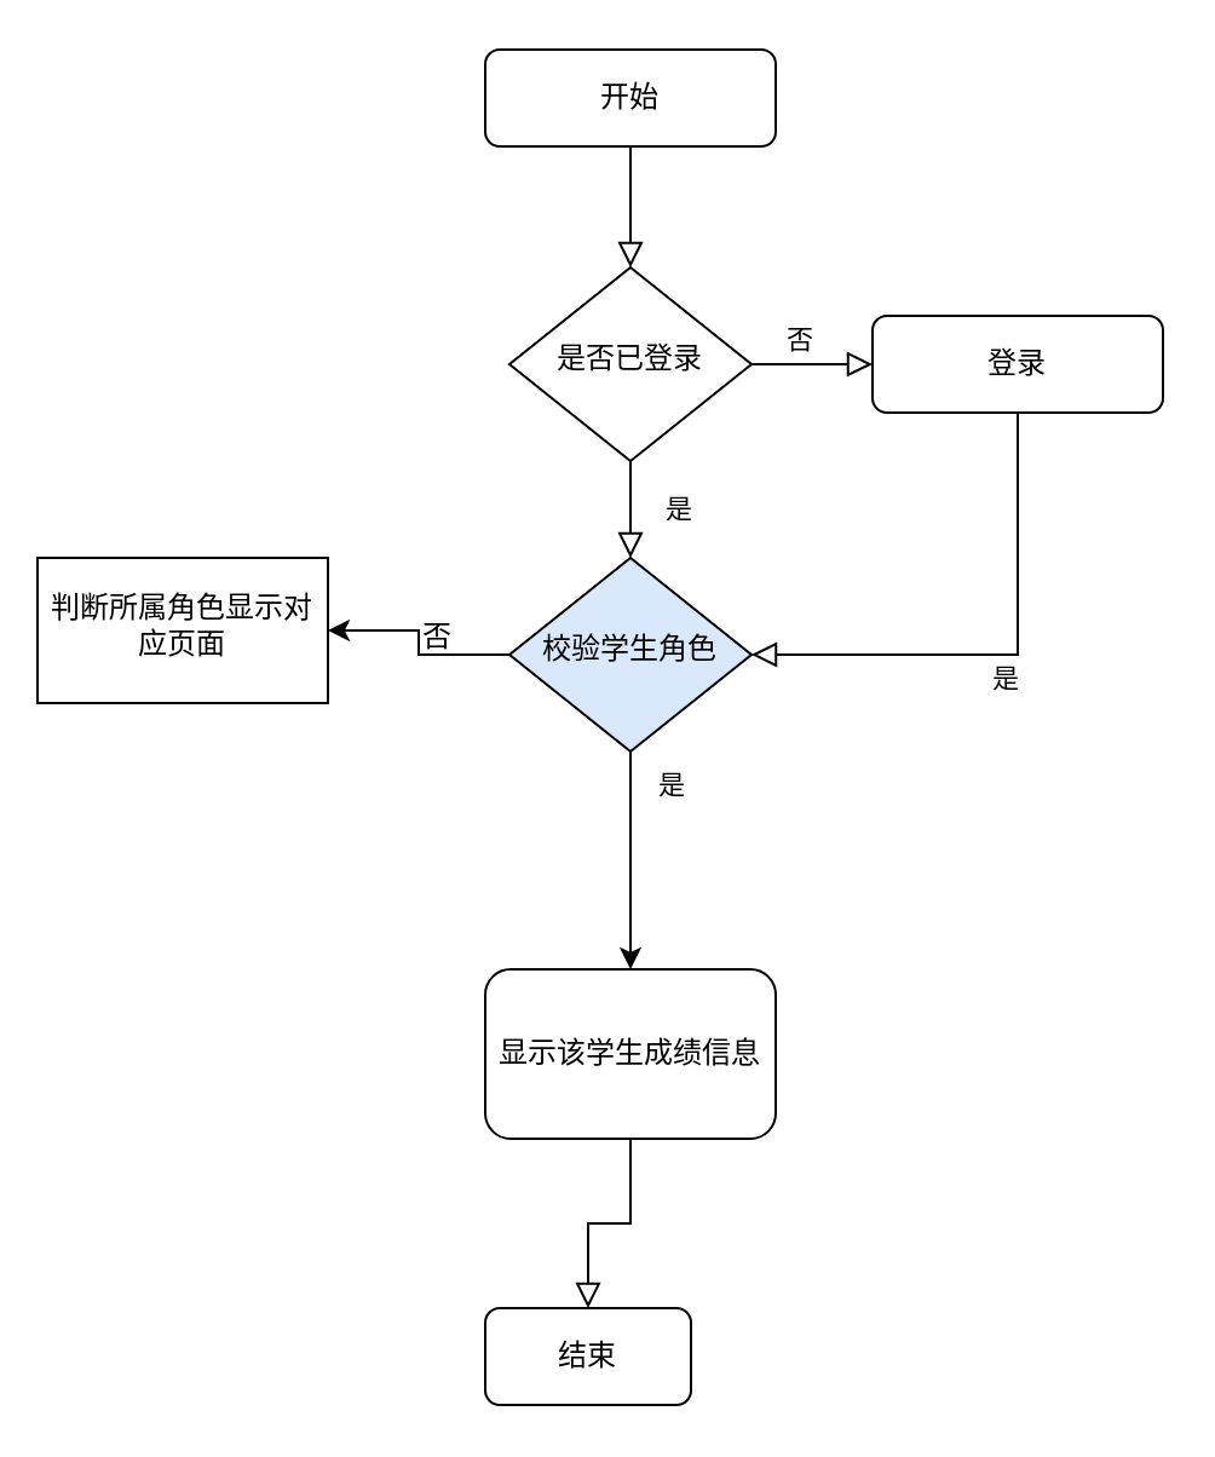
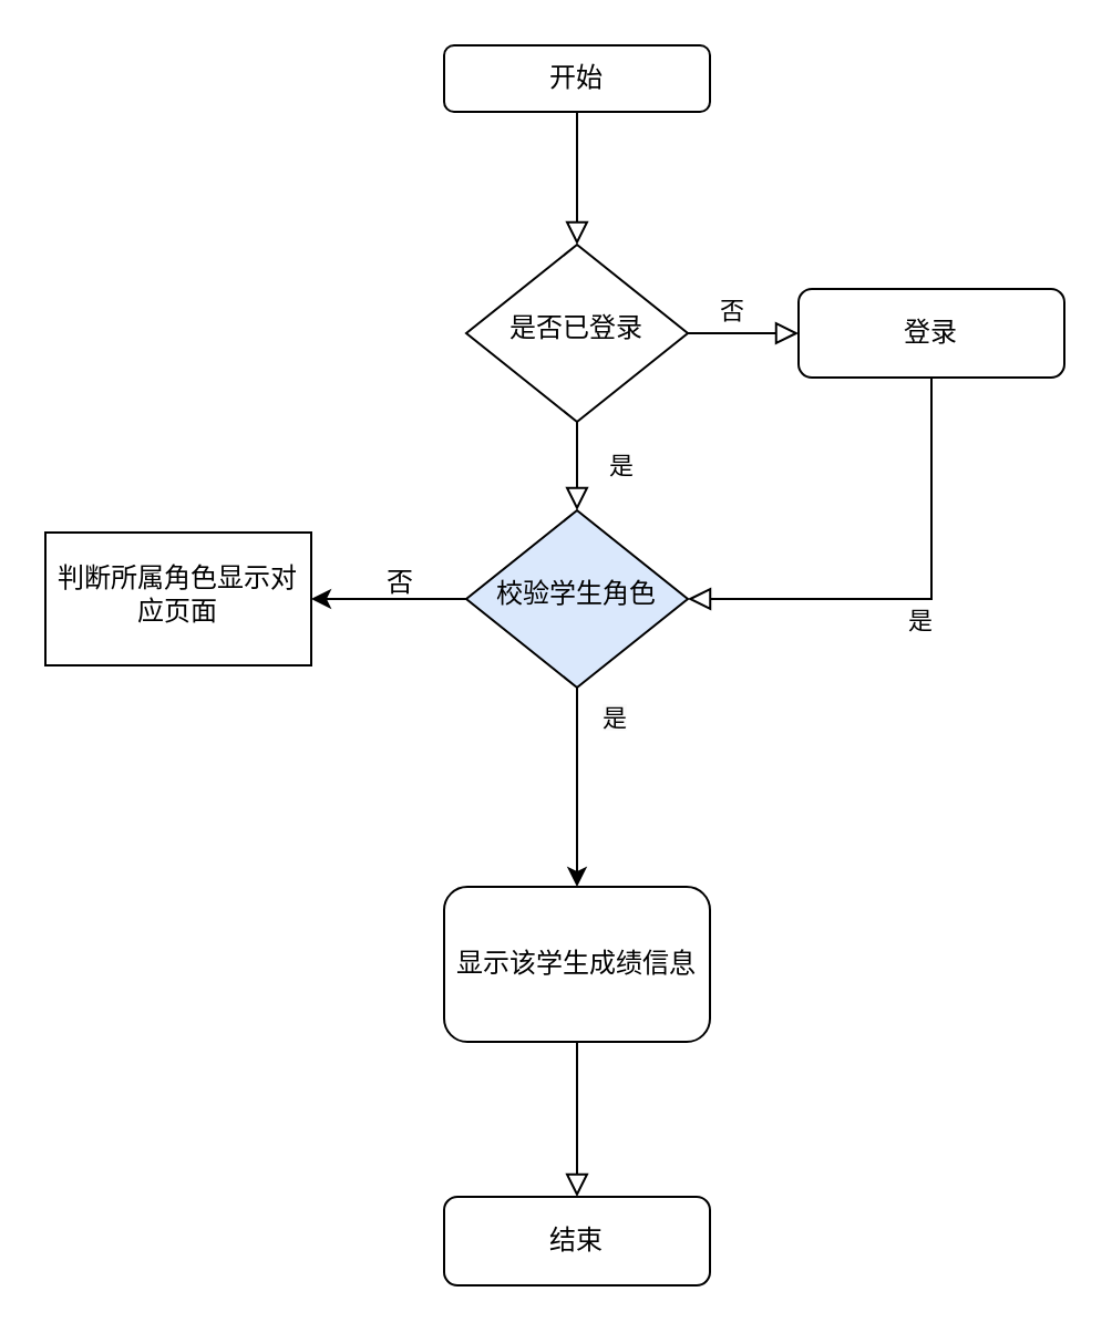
  <mxCell id="0" />
  <mxCell id="1" parent="0" />
  <mxCell id="2" value="" style="rounded=0;html=1;jettySize=auto;orthogonalLoop=1;fontSize=11;endArrow=block;endFill=0;endSize=8;strokeWidth=1;shadow=0;labelBackgroundColor=none;edgeStyle=orthogonalEdgeStyle;" edge="1" parent="1" source="3" target="6"><mxGeometry relative="1" as="geometry" /></mxCell>
- <mxCell id="3" value="开始" style="rounded=1;whiteSpace=wrap;html=1;fontSize=12;glass=0;strokeWidth=1;shadow=0;" vertex="1" parent="1"><mxGeometry x="200" y="20" width="120" height="40" as="geometry" /></mxCell>
+ <mxCell id="3" value="开始" style="rounded=1;whiteSpace=wrap;html=1;fontSize=12;glass=0;strokeWidth=1;shadow=0;" vertex="1" parent="1"><mxGeometry x="200" y="20" width="120" height="30" as="geometry" /></mxCell>
  <mxCell id="4" value="是" style="rounded=0;html=1;jettySize=auto;orthogonalLoop=1;fontSize=11;endArrow=block;endFill=0;endSize=8;strokeWidth=1;shadow=0;labelBackgroundColor=none;edgeStyle=orthogonalEdgeStyle;" edge="1" parent="1" source="6" target="12"><mxGeometry y="20" relative="1" as="geometry"><mxPoint as="offset" /></mxGeometry></mxCell>
  <mxCell id="5" value="否" style="edgeStyle=orthogonalEdgeStyle;rounded=0;html=1;jettySize=auto;orthogonalLoop=1;fontSize=11;endArrow=block;endFill=0;endSize=8;strokeWidth=1;shadow=0;labelBackgroundColor=none;" edge="1" parent="1" source="6" target="7"><mxGeometry x="-0.2" y="10" relative="1" as="geometry"><mxPoint as="offset" /></mxGeometry></mxCell>
  <mxCell id="6" value="是否已登录" style="rhombus;whiteSpace=wrap;html=1;shadow=0;fontFamily=Helvetica;fontSize=12;align=center;strokeWidth=1;spacing=6;spacingTop=-4;" vertex="1" parent="1"><mxGeometry x="210" y="110" width="100" height="80" as="geometry" /></mxCell>
  <mxCell id="7" value="登录" style="rounded=1;whiteSpace=wrap;html=1;fontSize=12;glass=0;strokeWidth=1;shadow=0;" vertex="1" parent="1"><mxGeometry x="360" y="130" width="120" height="40" as="geometry" /></mxCell>
  <mxCell id="8" value="" style="rounded=0;html=1;jettySize=auto;orthogonalLoop=1;fontSize=11;endArrow=block;endFill=0;endSize=8;strokeWidth=1;shadow=0;labelBackgroundColor=none;edgeStyle=orthogonalEdgeStyle;exitX=0.5;exitY=1;exitDx=0;exitDy=0;" edge="1" parent="1" source="14" target="13"><mxGeometry x="0.343" y="20" relative="1" as="geometry"><mxPoint as="offset" /></mxGeometry></mxCell>
  <mxCell id="9" value="是" style="edgeStyle=orthogonalEdgeStyle;rounded=0;html=1;jettySize=auto;orthogonalLoop=1;fontSize=11;endArrow=block;endFill=0;endSize=8;strokeWidth=1;shadow=0;labelBackgroundColor=none;exitX=0.5;exitY=1;exitDx=0;exitDy=0;entryX=1;entryY=0.5;entryDx=0;entryDy=0;" edge="1" parent="1" source="7" target="12"><mxGeometry y="10" relative="1" as="geometry"><mxPoint as="offset" /></mxGeometry></mxCell>
  <mxCell id="10" value="" style="edgeStyle=orthogonalEdgeStyle;rounded=0;orthogonalLoop=1;jettySize=auto;html=1;" edge="1" parent="1" source="12" target="16"><mxGeometry relative="1" as="geometry" /></mxCell>
  <mxCell id="11" value="" style="edgeStyle=orthogonalEdgeStyle;rounded=0;orthogonalLoop=1;jettySize=auto;html=1;" edge="1" parent="1" source="12"><mxGeometry relative="1" as="geometry"><mxPoint x="260" y="400" as="targetPoint" /></mxGeometry></mxCell>
  <mxCell id="12" value="校验学生角色" style="rhombus;whiteSpace=wrap;html=1;shadow=0;fontFamily=Helvetica;fontSize=12;align=center;strokeWidth=1;spacing=6;spacingTop=-4;fillColor=#dae8fc;" vertex="1" parent="1"><mxGeometry x="210" y="230" width="100" height="80" as="geometry" /></mxCell>
- <mxCell id="13" value="结束" style="rounded=1;whiteSpace=wrap;html=1;fontSize=12;glass=0;strokeWidth=1;shadow=0;" vertex="1" parent="1"><mxGeometry x="200" y="540" width="85" height="40" as="geometry" /></mxCell>
+ <mxCell id="13" value="结束" style="rounded=1;whiteSpace=wrap;html=1;fontSize=12;glass=0;strokeWidth=1;shadow=0;" vertex="1" parent="1"><mxGeometry x="200" y="540" width="120" height="40" as="geometry" /></mxCell>
  <mxCell id="14" value="显示该学生成绩信息" style="rounded=1;whiteSpace=wrap;html=1;fontSize=12;glass=0;strokeWidth=1;shadow=0;" vertex="1" parent="1"><mxGeometry x="200" y="400" width="120" height="70" as="geometry" /></mxCell>
  <mxCell id="15" value="&lt;span style=&quot;color: rgb(0, 0, 0); font-family: Helvetica; font-size: 11px; font-style: normal; font-variant-ligatures: normal; font-variant-caps: normal; font-weight: 400; letter-spacing: normal; orphans: 2; text-align: center; text-indent: 0px; text-transform: none; widows: 2; word-spacing: 0px; -webkit-text-stroke-width: 0px; background-color: rgb(251, 251, 251); text-decoration-thickness: initial; text-decoration-style: initial; text-decoration-color: initial; float: none; display: inline !important;&quot;&gt;是&lt;/span&gt;" style="text;whiteSpace=wrap;html=1;" vertex="1" parent="1"><mxGeometry x="270" y="310" width="50" height="40" as="geometry" /></mxCell>
- <mxCell id="16" value="判断所属角色显示对应页面" style="whiteSpace=wrap;html=1;shadow=0;strokeWidth=1;spacing=6;spacingTop=-4;" vertex="1" parent="1"><mxGeometry x="15" y="230" width="120" height="60" as="geometry" /></mxCell>
+ <mxCell id="16" value="判断所属角色显示对应页面" style="whiteSpace=wrap;html=1;shadow=0;strokeWidth=1;spacing=6;spacingTop=-4;" vertex="1" parent="1"><mxGeometry x="20" y="240" width="120" height="60" as="geometry" /></mxCell>
  <mxCell id="17" value="否" style="text;html=1;align=center;verticalAlign=middle;resizable=0;points=[];autosize=1;strokeColor=none;fillColor=none;" vertex="1" parent="1"><mxGeometry x="160" y="248" width="40" height="30" as="geometry" /></mxCell>
